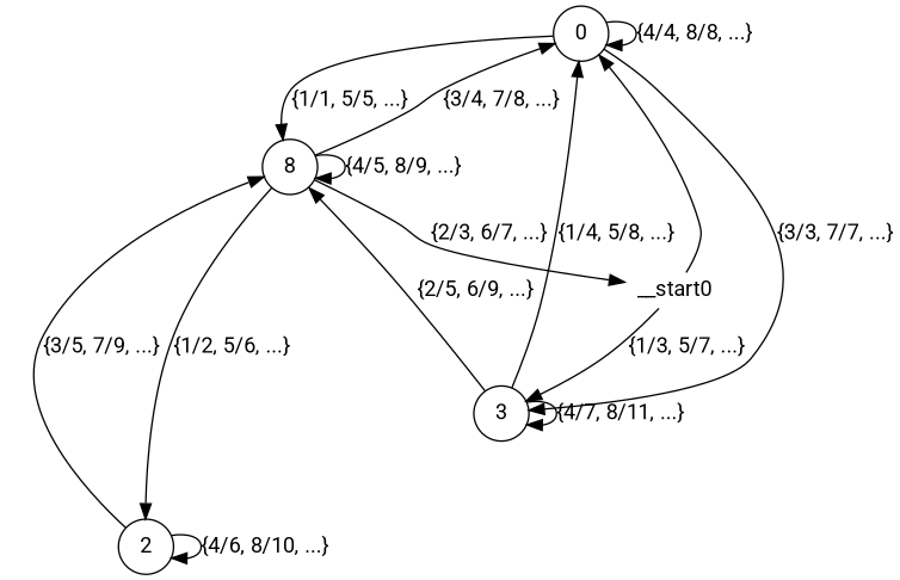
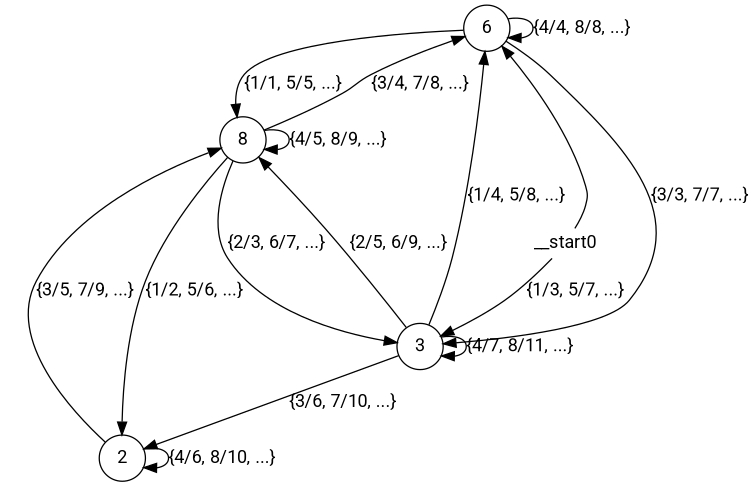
  digraph {
    fontname=Roboto
    node [fontname=Roboto shape=circle]
    edge [fontname=Roboto]
-   n1 [label=0]
+   n1 [label=6]
    n2 [label=8]
    n3 [label=3]
    n4 [label=2]
    __start0 [height=0 shape=none width=0]
    n1 -> n1 [label="{4/4, 8/8, ...}"]
    n1 -> n2 [label="{1/1, 5/5, ...}"]
    n1 -> n3 [label="{3/3, 7/7, ...}"]
    n2 -> n1 [label="{3/4, 7/8, ...}"]
    n2 -> n2 [label="{4/5, 8/9, ...}"]
-   n2 -> __start0 [label="{2/3, 6/7, ...}"]
+   n2 -> n3 [label="{2/3, 6/7, ...}"]
    n2 -> n4 [label="{1/2, 5/6, ...}"]
    n3 -> n1 [label="{1/4, 5/8, ...}"]
    n3 -> n2 [label="{2/5, 6/9, ...}"]
    n3 -> n3 [label="{4/7, 8/11, ...}"]
+   n3 -> n4 [label="{3/6, 7/10, ...}"]
    n4 -> n2 [label="{3/5, 7/9, ...}"]
    n4 -> n4 [label="{4/6, 8/10, ...}"]
    __start0 -> n1
    __start0 -> n3 [label="{1/3, 5/7, ...}"]
  }
